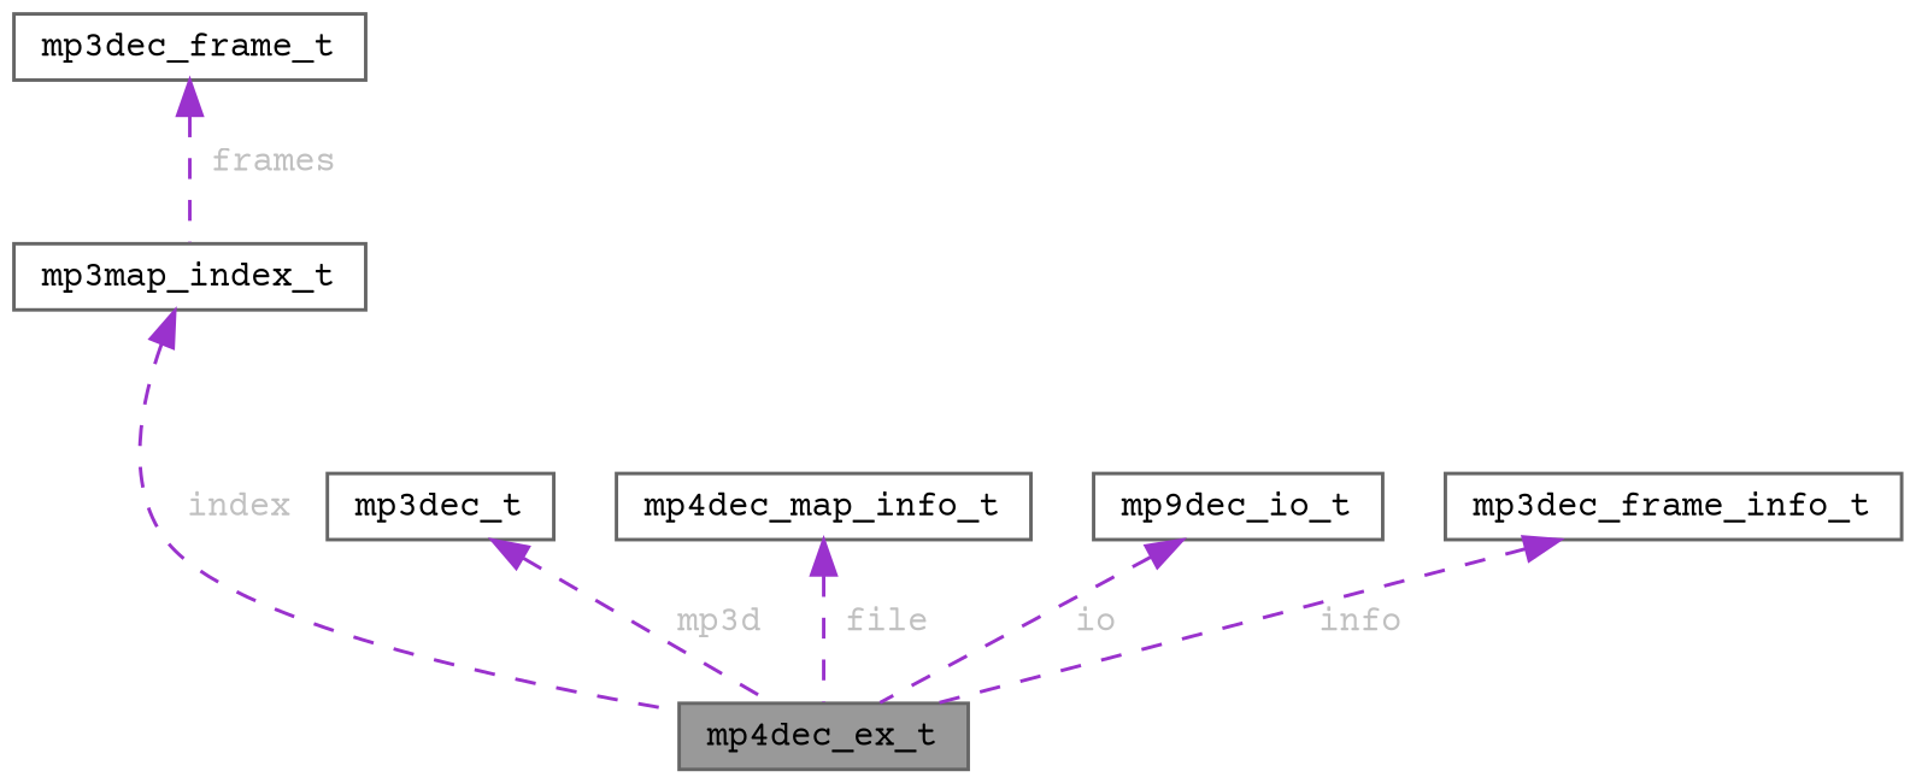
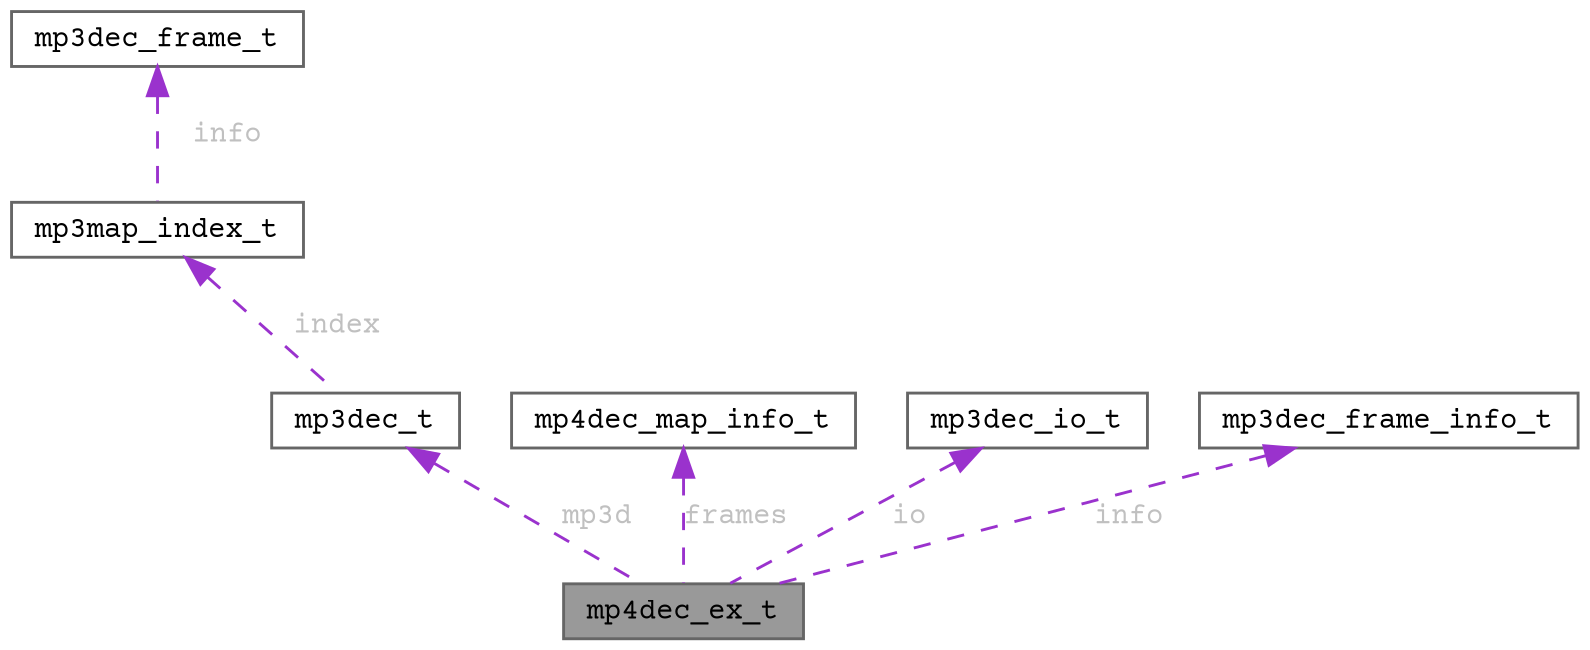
  digraph {
    fontname="Courier Prime"
    node [color=gray40 fillcolor=white fontname="Courier Prime" fontsize=10 shape=box style=filled]
    edge [color=darkorchid3 dir=back fontcolor=grey fontname="Courier Prime" fontsize=10 labelfontname=Helvetica labelfontsize=10 style=dashed]
    n1 [fillcolor=grey60 fontcolor=black height=0.2 label=mp4dec_ex_t width=0.4]
    n2 [height=0.2 label=mp3dec_t width=0.4]
    n3 [height=0.2 label=mp4dec_map_info_t width=0.4]
-   n4 [height=0.2 label=mp9dec_io_t width=0.4]
+   n4 [height=0.2 label=mp3dec_io_t width=0.4]
    n5 [height=0.2 label=mp3map_index_t width=0.4]
    n6 [height=0.2 label=mp3dec_frame_t width=0.4]
    n7 [height=0.2 label=mp3dec_frame_info_t width=0.4]
    n2 -> n1 [label=" mp3d"]
-   n3 -> n1 [label=" file"]
+   n3 -> n1 [label=" frames"]
    n4 -> n1 [label=" io"]
-   n5 -> n1 [label=" index"]
-   n6 -> n5 [label=" frames"]
+   n5 -> n2 [label=" index"]
+   n6 -> n5 [label=" info"]
    n7 -> n1 [label=" info"]
  }
